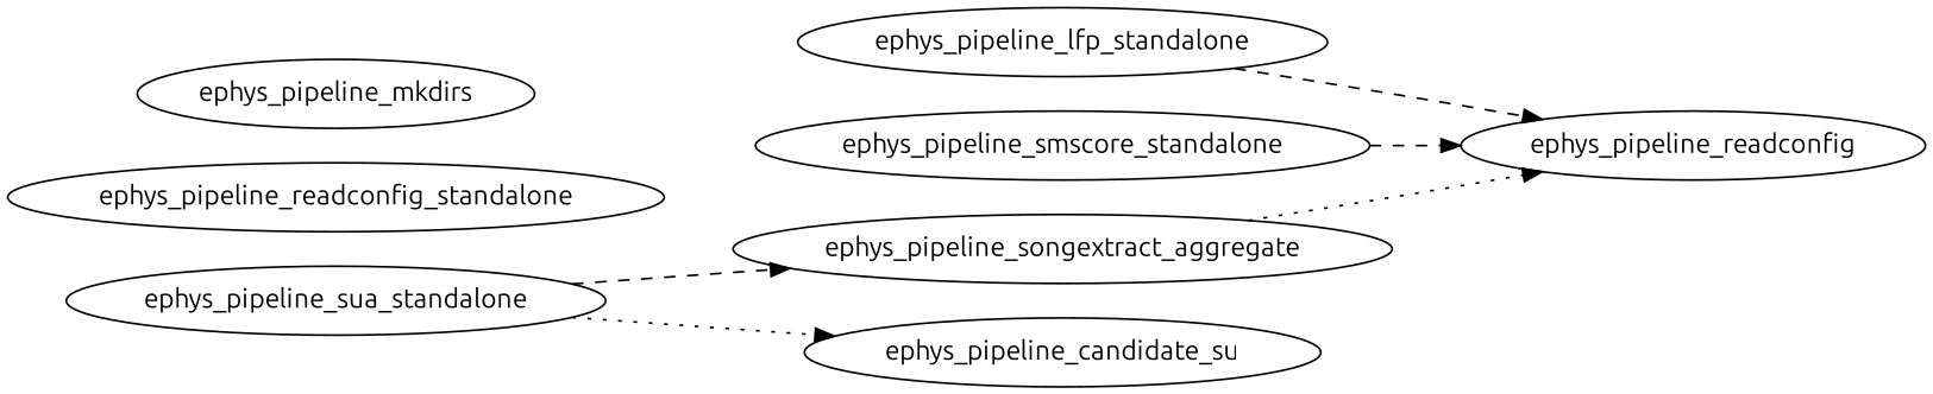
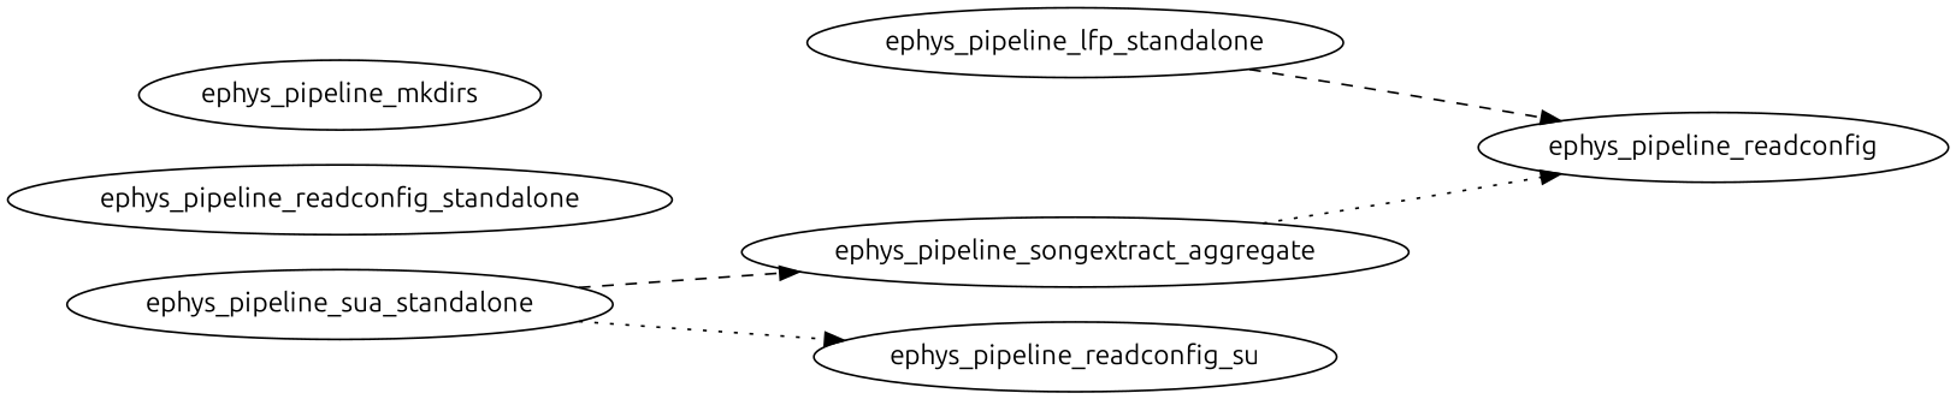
  digraph {
    fontname=Ubuntu
    rankdir=LR
    node [fontname=Ubuntu]
    edge [fontname=Ubuntu style=dashed]
    ephys_pipeline_lfp_standalone
    ephys_pipeline_readconfig
-   ephys_pipeline_smscore_standalone
    ephys_pipeline_songextract_aggregate
    ephys_pipeline_sua_standalone
-   ephys_pipeline_candidate_su
+   ephys_pipeline_candidate_su [label=ephys_pipeline_readconfig_su]
    n7 [label=ephys_pipeline_readconfig_standalone]
    ephys_pipeline_mkdirs
    ephys_pipeline_lfp_standalone -> ephys_pipeline_readconfig
-   ephys_pipeline_smscore_standalone -> ephys_pipeline_readconfig
    ephys_pipeline_songextract_aggregate -> ephys_pipeline_readconfig [style=dotted]
    ephys_pipeline_sua_standalone -> ephys_pipeline_songextract_aggregate
    ephys_pipeline_sua_standalone -> ephys_pipeline_candidate_su [style=dotted]
  }
